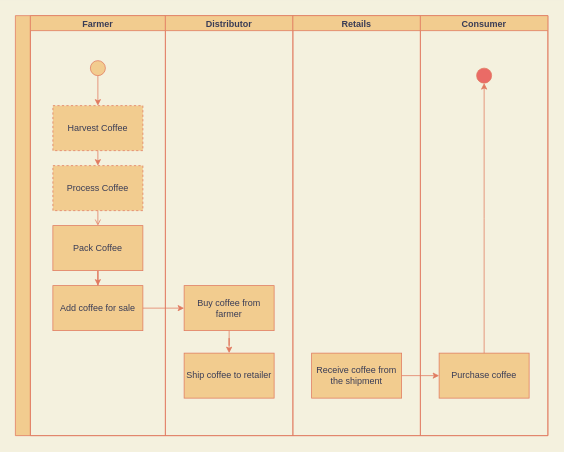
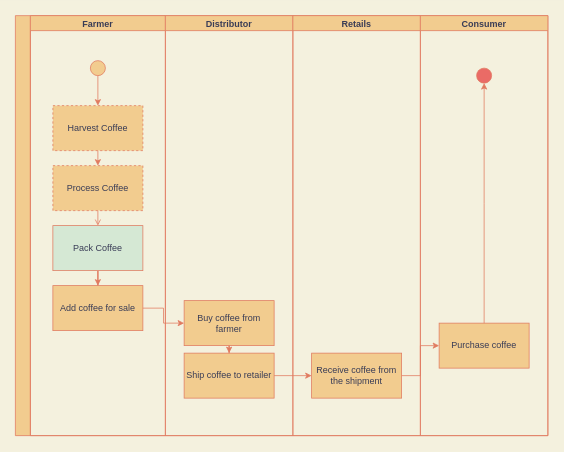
  <mxCell id="0" />
  <mxCell id="1" parent="0" />
  <mxCell id="2" value="" style="swimlane;childLayout=stackLayout;resizeParent=1;resizeParentMax=0;startSize=20;horizontal=0;horizontalStack=1;fontColor=#393C56;strokeColor=#E07A5F;fillColor=#F2CC8F;" vertex="1" parent="1"><mxGeometry x="20" y="20" width="710" height="560" as="geometry"><mxRectangle x="170" y="130" width="50" height="40" as="alternateBounds" /></mxGeometry></mxCell>
  <mxCell id="3" value="Farmer" style="swimlane;startSize=20;fontColor=#393C56;strokeColor=#E07A5F;fillColor=#F2CC8F;" vertex="1" parent="2"><mxGeometry x="20" width="180" height="560" as="geometry" /></mxCell>
  <mxCell id="4" style="edgeStyle=orthogonalEdgeStyle;rounded=0;orthogonalLoop=1;jettySize=auto;html=1;exitX=0.5;exitY=1;exitDx=0;exitDy=0;entryX=0.5;entryY=0;entryDx=0;entryDy=0;fontColor=#393C56;strokeColor=#E07A5F;fillColor=#F2CC8F;" edge="1" parent="3" source="5" target="7"><mxGeometry relative="1" as="geometry" /></mxCell>
  <mxCell id="5" value="" style="ellipse;whiteSpace=wrap;html=1;aspect=fixed;fontColor=#393C56;strokeColor=#E07A5F;fillColor=#F2CC8F;" vertex="1" parent="3"><mxGeometry x="80" y="60" width="20" height="20" as="geometry" /></mxCell>
  <mxCell id="6" style="edgeStyle=orthogonalEdgeStyle;rounded=0;orthogonalLoop=1;jettySize=auto;html=1;exitX=0.5;exitY=1;exitDx=0;exitDy=0;entryX=0.5;entryY=0;entryDx=0;entryDy=0;fontColor=#393C56;strokeColor=#E07A5F;fillColor=#F2CC8F;" edge="1" parent="3" source="7" target="9"><mxGeometry relative="1" as="geometry" /></mxCell>
  <mxCell id="7" value="Harvest Coffee" style="rounded=0;whiteSpace=wrap;html=1;fontColor=#393C56;strokeColor=#E07A5F;fillColor=#F2CC8F;dashed=1;" vertex="1" parent="3"><mxGeometry x="30" y="120" width="120" height="60" as="geometry" /></mxCell>
  <mxCell id="8" style="edgeStyle=orthogonalEdgeStyle;rounded=0;orthogonalLoop=1;jettySize=auto;html=1;exitX=0.5;exitY=1;exitDx=0;exitDy=0;entryX=0.5;entryY=0;entryDx=0;entryDy=0;fontColor=#393C56;strokeColor=#E07A5F;fillColor=#F2CC8F;endArrow=open;" edge="1" parent="3" source="9" target="11"><mxGeometry relative="1" as="geometry" /></mxCell>
  <mxCell id="9" value="Process Coffee" style="rounded=0;whiteSpace=wrap;html=1;fontColor=#393C56;strokeColor=#E07A5F;fillColor=#F2CC8F;dashed=1;" vertex="1" parent="3"><mxGeometry x="30" y="200" width="120" height="60" as="geometry" /></mxCell>
  <mxCell id="10" style="edgeStyle=orthogonalEdgeStyle;rounded=0;orthogonalLoop=1;jettySize=auto;html=1;entryX=0.5;entryY=0;entryDx=0;entryDy=0;fontColor=#393C56;strokeColor=#E07A5F;fillColor=#F2CC8F;" edge="1" parent="3" source="11" target="12"><mxGeometry relative="1" as="geometry" /></mxCell>
- <mxCell id="11" value="Pack Coffee" style="rounded=0;whiteSpace=wrap;html=1;fontColor=#393C56;strokeColor=#E07A5F;fillColor=#F2CC8F;" vertex="1" parent="3"><mxGeometry x="30" y="280" width="120" height="60" as="geometry" /></mxCell>
+ <mxCell id="11" value="Pack Coffee" style="rounded=0;whiteSpace=wrap;html=1;fontColor=#393C56;strokeColor=#E07A5F;fillColor=#d5e8d4;" vertex="1" parent="3"><mxGeometry x="30" y="280" width="120" height="60" as="geometry" /></mxCell>
  <mxCell id="12" value="Add coffee for sale" style="rounded=0;whiteSpace=wrap;html=1;fontColor=#393C56;strokeColor=#E07A5F;fillColor=#F2CC8F;" vertex="1" parent="3"><mxGeometry x="30" y="360" width="120" height="60" as="geometry" /></mxCell>
  <mxCell id="13" value="Distributor" style="swimlane;startSize=20;fontColor=#393C56;strokeColor=#E07A5F;fillColor=#F2CC8F;" vertex="1" parent="2"><mxGeometry x="200" width="170" height="560" as="geometry" /></mxCell>
  <mxCell id="14" value="" style="edgeStyle=orthogonalEdgeStyle;rounded=0;orthogonalLoop=1;jettySize=auto;html=1;fontColor=#393C56;strokeColor=#E07A5F;fillColor=#F2CC8F;" edge="1" parent="13" source="15" target="16"><mxGeometry relative="1" as="geometry" /></mxCell>
- <mxCell id="15" value="Buy coffee from farmer" style="rounded=0;whiteSpace=wrap;html=1;fontColor=#393C56;strokeColor=#E07A5F;fillColor=#F2CC8F;" vertex="1" parent="13"><mxGeometry x="25" y="360" width="120" height="60" as="geometry" /></mxCell>
+ <mxCell id="15" value="Buy coffee from farmer" style="rounded=0;whiteSpace=wrap;html=1;fontColor=#393C56;strokeColor=#E07A5F;fillColor=#F2CC8F;" vertex="1" parent="13"><mxGeometry x="25" y="380" width="120" height="60" as="geometry" /></mxCell>
  <mxCell id="16" value="Ship coffee to retailer" style="rounded=0;whiteSpace=wrap;html=1;fontColor=#393C56;strokeColor=#E07A5F;fillColor=#F2CC8F;" vertex="1" parent="13"><mxGeometry x="25" y="450" width="120" height="60" as="geometry" /></mxCell>
  <mxCell id="17" value="Retails" style="swimlane;startSize=20;fontColor=#393C56;strokeColor=#E07A5F;fillColor=#F2CC8F;" vertex="1" parent="2"><mxGeometry x="370" width="170" height="560" as="geometry"><mxRectangle x="260" width="40" height="480" as="alternateBounds" /></mxGeometry></mxCell>
  <mxCell id="18" value="Receive coffee from the shipment" style="rounded=0;whiteSpace=wrap;html=1;fontColor=#393C56;strokeColor=#E07A5F;fillColor=#F2CC8F;" vertex="1" parent="17"><mxGeometry x="25" y="450" width="120" height="60" as="geometry" /></mxCell>
  <mxCell id="19" value="Consumer" style="swimlane;startSize=20;fontColor=#393C56;strokeColor=#E07A5F;fillColor=#F2CC8F;" vertex="1" parent="2"><mxGeometry x="540" width="170" height="560" as="geometry"><mxRectangle x="260" width="40" height="480" as="alternateBounds" /></mxGeometry></mxCell>
- <mxCell id="20" value="Purchase coffee" style="rounded=0;whiteSpace=wrap;html=1;fontColor=#393C56;strokeColor=#E07A5F;fillColor=#F2CC8F;" vertex="1" parent="19"><mxGeometry x="25" y="450" width="120" height="60" as="geometry" /></mxCell>
+ <mxCell id="20" value="Purchase coffee" style="rounded=0;whiteSpace=wrap;html=1;fontColor=#393C56;strokeColor=#E07A5F;fillColor=#F2CC8F;" vertex="1" parent="19"><mxGeometry x="25" y="410" width="120" height="60" as="geometry" /></mxCell>
  <mxCell id="21" value="" style="ellipse;whiteSpace=wrap;html=1;aspect=fixed;fontColor=#393C56;strokeColor=#E07A5F;fillColor=#EA6B66;" vertex="1" parent="19"><mxGeometry x="75" y="70" width="20" height="20" as="geometry" /></mxCell>
  <mxCell id="22" value="" style="edgeStyle=orthogonalEdgeStyle;rounded=0;orthogonalLoop=1;jettySize=auto;html=1;fontColor=#393C56;strokeColor=#E07A5F;fillColor=#F2CC8F;" edge="1" parent="2" source="12" target="15"><mxGeometry relative="1" as="geometry" /></mxCell>
+ <mxCell id="23" value="" style="edgeStyle=orthogonalEdgeStyle;rounded=0;orthogonalLoop=1;jettySize=auto;html=1;fontColor=#393C56;strokeColor=#E07A5F;fillColor=#F2CC8F;" edge="1" parent="2" source="16" target="18"><mxGeometry relative="1" as="geometry" /></mxCell>
  <mxCell id="24" value="" style="edgeStyle=orthogonalEdgeStyle;rounded=0;orthogonalLoop=1;jettySize=auto;html=1;fontColor=#393C56;strokeColor=#E07A5F;fillColor=#F2CC8F;" edge="1" parent="2" source="18" target="20"><mxGeometry relative="1" as="geometry" /></mxCell>
  <mxCell id="25" style="edgeStyle=orthogonalEdgeStyle;rounded=0;orthogonalLoop=1;jettySize=auto;html=1;fontColor=#393C56;strokeColor=#E07A5F;fillColor=#F2CC8F;" edge="1" parent="1" source="20"><mxGeometry relative="1" as="geometry"><mxPoint x="645" y="110" as="targetPoint" /></mxGeometry></mxCell>
